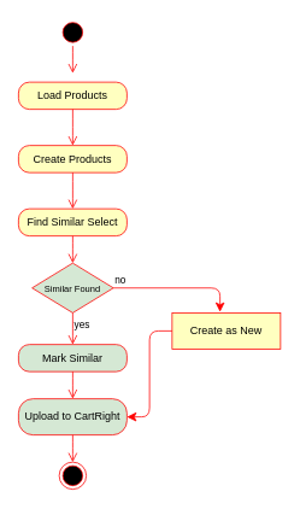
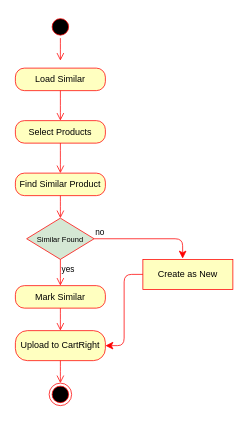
  <mxCell id="0" style=";html=1;" />
  <mxCell id="1" style=";html=1;" parent="0" />
  <mxCell id="2" value="" style="ellipse;html=1;shape=startState;fillColor=#000000;strokeColor=#ff0000;" vertex="1" parent="1"><mxGeometry x="65" y="20" width="30" height="30" as="geometry" /></mxCell>
  <mxCell id="3" value="" style="edgeStyle=orthogonalEdgeStyle;html=1;verticalAlign=bottom;endArrow=open;endSize=8;strokeColor=#ff0000;" edge="1" source="2" parent="1"><mxGeometry relative="1" as="geometry"><mxPoint x="80" y="80" as="targetPoint" /></mxGeometry></mxCell>
- <mxCell id="4" value="Load Products" style="rounded=1;whiteSpace=wrap;html=1;arcSize=40;fontColor=#000000;fillColor=#ffffc0;strokeColor=#ff0000;" vertex="1" parent="1"><mxGeometry x="20" y="90" width="120" height="30" as="geometry" /></mxCell>
+ <mxCell id="4" value="Load Similar" style="rounded=1;whiteSpace=wrap;html=1;arcSize=40;fontColor=#000000;fillColor=#ffffc0;strokeColor=#ff0000;" vertex="1" parent="1"><mxGeometry x="20" y="90" width="120" height="30" as="geometry" /></mxCell>
  <mxCell id="5" value="" style="edgeStyle=orthogonalEdgeStyle;html=1;verticalAlign=bottom;endArrow=open;endSize=8;strokeColor=#ff0000;" edge="1" source="4" parent="1"><mxGeometry relative="1" as="geometry"><mxPoint x="80" y="160" as="targetPoint" /></mxGeometry></mxCell>
- <mxCell id="6" value="Create Products" style="rounded=1;whiteSpace=wrap;html=1;arcSize=40;fontColor=#000000;fillColor=#ffffc0;strokeColor=#ff0000;" vertex="1" parent="1"><mxGeometry x="20" y="160" width="120" height="30" as="geometry" /></mxCell>
+ <mxCell id="6" value="Select Products" style="rounded=1;whiteSpace=wrap;html=1;arcSize=40;fontColor=#000000;fillColor=#ffffc0;strokeColor=#ff0000;" vertex="1" parent="1"><mxGeometry x="20" y="160" width="120" height="30" as="geometry" /></mxCell>
  <mxCell id="7" value="" style="edgeStyle=orthogonalEdgeStyle;html=1;verticalAlign=bottom;endArrow=open;endSize=8;strokeColor=#ff0000;" edge="1" source="6" parent="1"><mxGeometry relative="1" as="geometry"><mxPoint x="80" y="230" as="targetPoint" /></mxGeometry></mxCell>
- <mxCell id="8" value="Find Similar Select" style="rounded=1;whiteSpace=wrap;html=1;arcSize=40;fontColor=#000000;fillColor=#ffffc0;strokeColor=#ff0000;" vertex="1" parent="1"><mxGeometry x="20" y="230" width="120" height="30" as="geometry" /></mxCell>
+ <mxCell id="8" value="Find Similar Product" style="rounded=1;whiteSpace=wrap;html=1;arcSize=40;fontColor=#000000;fillColor=#ffffc0;strokeColor=#ff0000;" vertex="1" parent="1"><mxGeometry x="20" y="230" width="120" height="30" as="geometry" /></mxCell>
  <mxCell id="9" value="" style="edgeStyle=orthogonalEdgeStyle;html=1;verticalAlign=bottom;endArrow=open;endSize=8;strokeColor=#ff0000;" edge="1" source="8" parent="1"><mxGeometry relative="1" as="geometry"><mxPoint x="80" y="290" as="targetPoint" /></mxGeometry></mxCell>
  <mxCell id="10" value="Similar Found" style="rhombus;whiteSpace=wrap;html=1;fillColor=#d5e8d4;strokeColor=#ff0000;fontSize=10;" vertex="1" parent="1"><mxGeometry x="35" y="290" width="90" height="55" as="geometry" /></mxCell>
  <mxCell id="11" value="no" style="edgeStyle=orthogonalEdgeStyle;html=1;align=left;verticalAlign=bottom;endArrow=classic;endSize=8;strokeColor=#ff0000;entryX=0.442;entryY=-0.025;entryDx=0;entryDy=0;entryPerimeter=0;" edge="1" source="10" parent="1" target="18"><mxGeometry x="-1" relative="1" as="geometry"><mxPoint x="220" y="310" as="targetPoint" /></mxGeometry></mxCell>
  <mxCell id="12" value="yes" style="edgeStyle=orthogonalEdgeStyle;html=1;align=left;verticalAlign=top;endArrow=open;endSize=8;strokeColor=#ff0000;" edge="1" source="10" parent="1"><mxGeometry x="-1" relative="1" as="geometry"><mxPoint x="80" y="380" as="targetPoint" /></mxGeometry></mxCell>
- <mxCell id="13" value="Mark Similar" style="rounded=1;whiteSpace=wrap;html=1;arcSize=40;fontColor=#000000;fillColor=#d5e8d4;strokeColor=#ff0000;" vertex="1" parent="1"><mxGeometry x="20" y="380" width="120" height="30" as="geometry" /></mxCell>
+ <mxCell id="13" value="Mark Similar" style="rounded=1;whiteSpace=wrap;html=1;arcSize=40;fontColor=#000000;fillColor=#ffffc0;strokeColor=#ff0000;" vertex="1" parent="1"><mxGeometry x="20" y="380" width="120" height="30" as="geometry" /></mxCell>
  <mxCell id="14" value="" style="edgeStyle=orthogonalEdgeStyle;html=1;verticalAlign=bottom;endArrow=open;endSize=8;strokeColor=#ff0000;fontSize=10;" edge="1" source="13" parent="1"><mxGeometry relative="1" as="geometry"><mxPoint x="80" y="440" as="targetPoint" /></mxGeometry></mxCell>
- <mxCell id="15" value="Upload to CartRight" style="rounded=1;whiteSpace=wrap;html=1;arcSize=40;fontColor=#000000;fillColor=#d5e8d4;strokeColor=#ff0000;" vertex="1" parent="1"><mxGeometry x="20" y="440" width="120" height="40" as="geometry" /></mxCell>
+ <mxCell id="15" value="Upload to CartRight" style="rounded=1;whiteSpace=wrap;html=1;arcSize=40;fontColor=#000000;fillColor=#ffffc0;strokeColor=#ff0000;" vertex="1" parent="1"><mxGeometry x="20" y="440" width="120" height="40" as="geometry" /></mxCell>
  <mxCell id="16" value="" style="edgeStyle=orthogonalEdgeStyle;html=1;verticalAlign=bottom;endArrow=open;endSize=8;strokeColor=#ff0000;fontSize=10;" edge="1" source="15" parent="1"><mxGeometry relative="1" as="geometry"><mxPoint x="80" y="510" as="targetPoint" /></mxGeometry></mxCell>
  <mxCell id="17" value="" style="ellipse;html=1;shape=endState;fillColor=#000000;strokeColor=#ff0000;fontSize=10;" vertex="1" parent="1"><mxGeometry x="65" y="510" width="30" height="30" as="geometry" /></mxCell>
  <mxCell id="18" value="Create as New" style="whiteSpace=wrap;html=1;arcSize=40;fontColor=#000000;fillColor=#ffffc0;strokeColor=#ff0000;rounded=0;" vertex="1" parent="1"><mxGeometry x="190" y="345" width="120" height="40" as="geometry" /></mxCell>
  <mxCell id="19" value="" style="edgeStyle=orthogonalEdgeStyle;html=1;verticalAlign=bottom;endArrow=classic;endSize=8;strokeColor=#ff0000;fontSize=10;entryX=1;entryY=0.5;entryDx=0;entryDy=0;" edge="1" source="18" parent="1" target="15"><mxGeometry relative="1" as="geometry"><mxPoint x="250" y="445" as="targetPoint" /></mxGeometry></mxCell>
